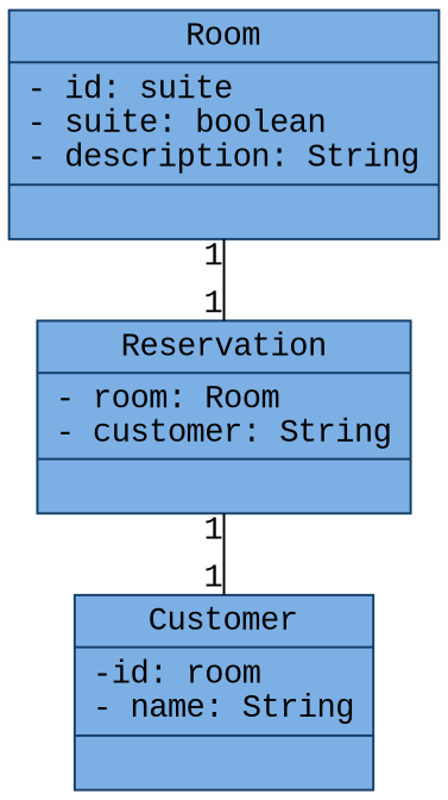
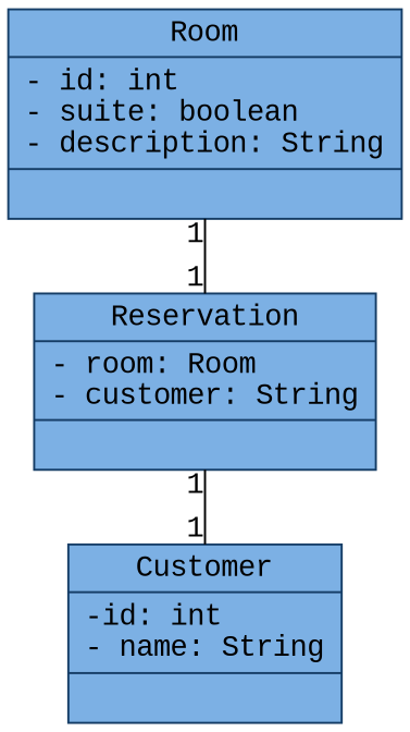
  digraph {
    fontname="Liberation Mono"
    node [color="#153d66" fillcolor="#7cb0e4" fontname="Liberation Mono" shape=record style=filled]
    edge [arrowhead=none fontname="Liberation Mono" headlabel=1 headport=name taillabel=1 tailport=methods]
-   n1 [label="{<name>Room|- id: suite\l- suite: boolean\l- description: String|<methods>}"]
+   n1 [label="{<name>Room|- id: int\l- suite: boolean\l- description: String|<methods>}"]
    n2 [label="{<name>Reservation|<attributes>- room: Room\l- customer: String\l|<methods>}"]
-   n3 [label="{<name>Customer|<attributes>-id: room\l- name: String\l|}"]
+   n3 [label="{<name>Customer|<attributes>-id: int\l- name: String\l|}"]
    subgraph sub_1 {
      n1
    }
    subgraph sub_2 {
      n2
    }
    subgraph sub_3 {
      n3
    }
    n1 -> n2
    n2 -> n3
  }
